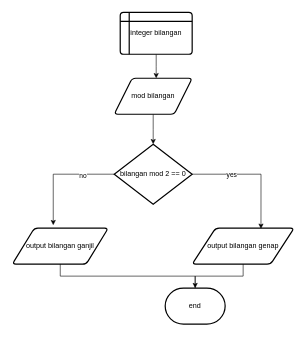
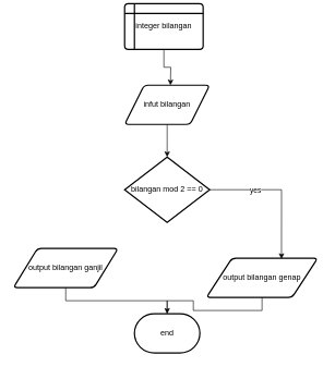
  <mxCell id="0" />
  <mxCell id="1" parent="0" />
  <mxCell id="2" style="edgeStyle=orthogonalEdgeStyle;rounded=0;orthogonalLoop=1;jettySize=auto;html=1;exitX=0.5;exitY=1;exitDx=0;exitDy=0;" edge="1" parent="1" source="3"><mxGeometry relative="1" as="geometry"><mxPoint x="255" y="240" as="targetPoint" /></mxGeometry></mxCell>
- <mxCell id="3" value="mod bilangan" style="shape=parallelogram;html=1;strokeWidth=2;perimeter=parallelogramPerimeter;whiteSpace=wrap;rounded=1;arcSize=12;size=0.23;" vertex="1" parent="1"><mxGeometry x="190" y="130" width="130" height="60" as="geometry" /></mxCell>
+ <mxCell id="3" value="infut bilangan" style="shape=parallelogram;html=1;strokeWidth=2;perimeter=parallelogramPerimeter;whiteSpace=wrap;rounded=1;arcSize=12;size=0.23;" vertex="1" parent="1"><mxGeometry x="190" y="130" width="130" height="60" as="geometry" /></mxCell>
  <mxCell id="4" value="bilangan mod 2 == 0" style="strokeWidth=2;html=1;shape=mxgraph.flowchart.decision;whiteSpace=wrap;" vertex="1" parent="1"><mxGeometry x="190" y="240" width="130" height="100" as="geometry" /></mxCell>
  <mxCell id="5" value="output bilangan ganjil" style="shape=parallelogram;html=1;strokeWidth=2;perimeter=parallelogramPerimeter;whiteSpace=wrap;rounded=1;arcSize=12;size=0.23;" vertex="1" parent="1"><mxGeometry x="20" y="380" width="160" height="60" as="geometry" /></mxCell>
- <mxCell id="6" value="output bilangan genap" style="shape=parallelogram;html=1;strokeWidth=2;perimeter=parallelogramPerimeter;whiteSpace=wrap;rounded=1;arcSize=12;size=0.23;" vertex="1" parent="1"><mxGeometry x="320" y="380" width="170" height="60" as="geometry" /></mxCell>
- <mxCell id="7" style="edgeStyle=orthogonalEdgeStyle;rounded=0;orthogonalLoop=1;jettySize=auto;html=1;exitX=0;exitY=0.5;exitDx=0;exitDy=0;exitPerimeter=0;entryX=0.427;entryY=-0.083;entryDx=0;entryDy=0;entryPerimeter=0;" edge="1" parent="1" source="4" target="5"><mxGeometry relative="1" as="geometry" /></mxCell>
- <mxCell id="8" value="no" style="edgeLabel;html=1;align=center;verticalAlign=middle;resizable=0;points=[];" vertex="1" connectable="0" parent="7"><mxGeometry x="-0.427" y="2" relative="1" as="geometry"><mxPoint as="offset" /></mxGeometry></mxCell>
+ <mxCell id="6" value="output bilangan genap" style="shape=parallelogram;html=1;strokeWidth=2;perimeter=parallelogramPerimeter;whiteSpace=wrap;rounded=1;arcSize=12;size=0.23;" vertex="1" parent="1"><mxGeometry x="315" y="395" width="170" height="60" as="geometry" /></mxCell>
  <mxCell id="9" style="edgeStyle=orthogonalEdgeStyle;rounded=0;orthogonalLoop=1;jettySize=auto;html=1;exitX=1;exitY=0.5;exitDx=0;exitDy=0;exitPerimeter=0;entryX=0.675;entryY=0.017;entryDx=0;entryDy=0;entryPerimeter=0;" edge="1" parent="1" source="4" target="6"><mxGeometry relative="1" as="geometry" /></mxCell>
  <mxCell id="10" value="yes" style="edgeLabel;html=1;align=center;verticalAlign=middle;resizable=0;points=[];" vertex="1" connectable="0" parent="9"><mxGeometry x="-0.365" relative="1" as="geometry"><mxPoint as="offset" /></mxGeometry></mxCell>
- <mxCell id="11" value="end" style="strokeWidth=2;html=1;shape=mxgraph.flowchart.terminator;whiteSpace=wrap;" vertex="1" parent="1"><mxGeometry x="275" y="480" width="100" height="60" as="geometry" /></mxCell>
+ <mxCell id="11" value="end" style="strokeWidth=2;html=1;shape=mxgraph.flowchart.terminator;whiteSpace=wrap;" vertex="1" parent="1"><mxGeometry x="205" y="480" width="100" height="60" as="geometry" /></mxCell>
  <mxCell id="12" style="edgeStyle=orthogonalEdgeStyle;rounded=0;orthogonalLoop=1;jettySize=auto;html=1;exitX=0.5;exitY=1;exitDx=0;exitDy=0;entryX=0.5;entryY=0;entryDx=0;entryDy=0;entryPerimeter=0;endArrow=none;" edge="1" parent="1" source="6" target="11"><mxGeometry relative="1" as="geometry" /></mxCell>
  <mxCell id="13" style="edgeStyle=orthogonalEdgeStyle;rounded=0;orthogonalLoop=1;jettySize=auto;html=1;exitX=0.5;exitY=1;exitDx=0;exitDy=0;entryX=0.5;entryY=0;entryDx=0;entryDy=0;entryPerimeter=0;" edge="1" parent="1" source="5" target="11"><mxGeometry relative="1" as="geometry" /></mxCell>
  <mxCell id="14" style="edgeStyle=orthogonalEdgeStyle;rounded=0;orthogonalLoop=1;jettySize=auto;html=1;exitX=0.5;exitY=1;exitDx=0;exitDy=0;" edge="1" parent="1" source="15"><mxGeometry relative="1" as="geometry"><mxPoint x="260" y="130" as="targetPoint" /></mxGeometry></mxCell>
- <mxCell id="15" value="integer bilangan" style="shape=internalStorage;whiteSpace=wrap;html=1;dx=15;dy=15;rounded=1;arcSize=8;strokeWidth=2;" vertex="1" parent="1"><mxGeometry x="200" y="20" width="120" height="70" as="geometry" /></mxCell>
+ <mxCell id="15" value="integer bilangan" style="shape=internalStorage;whiteSpace=wrap;html=1;dx=15;dy=15;rounded=1;arcSize=8;strokeWidth=2;" vertex="1" parent="1"><mxGeometry x="190" y="5" width="120" height="70" as="geometry" /></mxCell>
